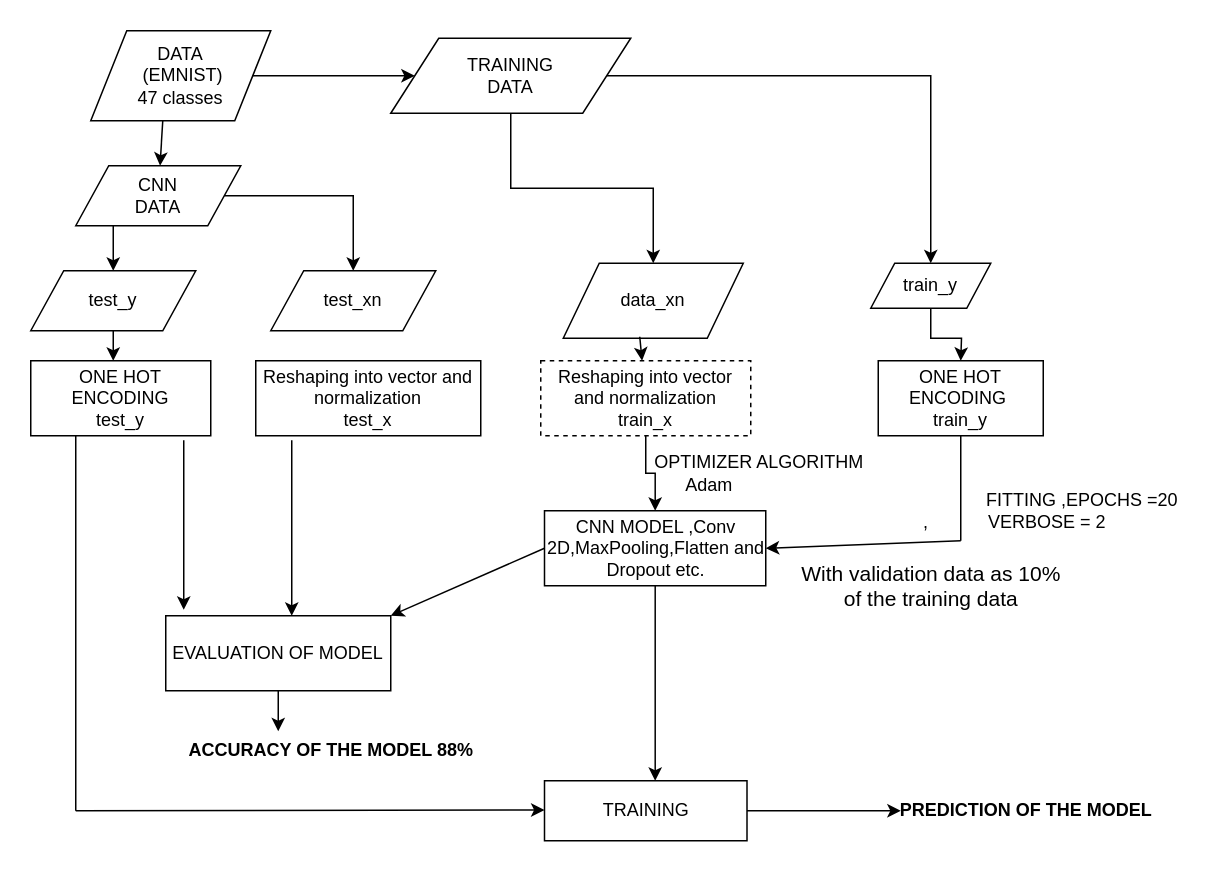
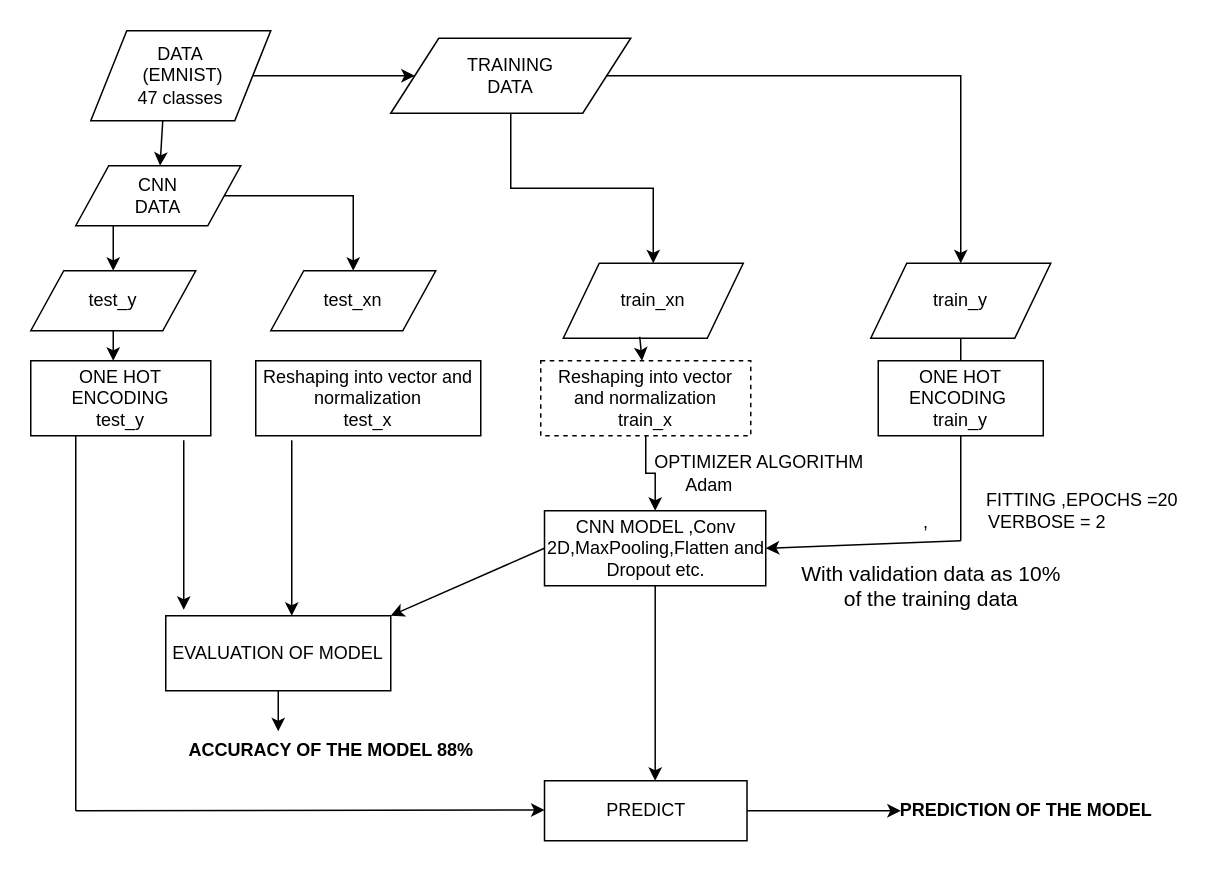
  <mxCell id="0" />
  <mxCell id="1" parent="0" />
  <mxCell id="2" value="" style="endArrow=classic;html=1;exitX=0.4;exitY=1;exitDx=0;exitDy=0;exitPerimeter=0;" parent="1" source="3" target="6" edge="1"><mxGeometry width="50" height="50" relative="1" as="geometry"><mxPoint x="410" y="280" as="sourcePoint" /><mxPoint x="110" y="110" as="targetPoint" /></mxGeometry></mxCell>
  <mxCell id="3" value="DATA&lt;br&gt;&amp;nbsp;(EMNIST)&lt;br&gt;47 classes" style="shape=parallelogram;perimeter=parallelogramPerimeter;whiteSpace=wrap;html=1;" parent="1" vertex="1"><mxGeometry x="60" y="20" width="120" height="60" as="geometry" /></mxCell>
  <mxCell id="4" value="" style="edgeStyle=orthogonalEdgeStyle;rounded=0;orthogonalLoop=1;jettySize=auto;html=1;" parent="1" source="6" target="9" edge="1"><mxGeometry relative="1" as="geometry"><Array as="points"><mxPoint x="75" y="160" /><mxPoint x="75" y="160" /></Array></mxGeometry></mxCell>
  <mxCell id="5" value="" style="edgeStyle=orthogonalEdgeStyle;rounded=0;orthogonalLoop=1;jettySize=auto;html=1;" parent="1" source="6" target="7" edge="1"><mxGeometry relative="1" as="geometry" /></mxCell>
  <mxCell id="6" value="CNN&lt;br&gt;DATA" style="shape=parallelogram;perimeter=parallelogramPerimeter;whiteSpace=wrap;html=1;" parent="1" vertex="1"><mxGeometry x="50" y="110" width="110" height="40" as="geometry" /></mxCell>
  <mxCell id="7" value="test_xn" style="shape=parallelogram;perimeter=parallelogramPerimeter;whiteSpace=wrap;html=1;" parent="1" vertex="1"><mxGeometry x="180" y="180" width="110" height="40" as="geometry" /></mxCell>
  <mxCell id="8" value="" style="edgeStyle=orthogonalEdgeStyle;rounded=0;orthogonalLoop=1;jettySize=auto;html=1;" parent="1" source="9" edge="1"><mxGeometry relative="1" as="geometry"><mxPoint x="75" y="240" as="targetPoint" /></mxGeometry></mxCell>
  <mxCell id="9" value="test_y" style="shape=parallelogram;perimeter=parallelogramPerimeter;whiteSpace=wrap;html=1;" parent="1" vertex="1"><mxGeometry x="20" y="180" width="110" height="40" as="geometry" /></mxCell>
  <mxCell id="10" value="" style="endArrow=classic;html=1;exitX=1;exitY=0.5;exitDx=0;exitDy=0;" parent="1" source="3" target="13" edge="1"><mxGeometry width="50" height="50" relative="1" as="geometry"><mxPoint x="410" y="280" as="sourcePoint" /><mxPoint x="460" y="230" as="targetPoint" /></mxGeometry></mxCell>
  <mxCell id="11" value="" style="edgeStyle=orthogonalEdgeStyle;rounded=0;orthogonalLoop=1;jettySize=auto;html=1;" parent="1" source="13" target="16" edge="1"><mxGeometry relative="1" as="geometry" /></mxCell>
  <mxCell id="12" value="" style="edgeStyle=orthogonalEdgeStyle;rounded=0;orthogonalLoop=1;jettySize=auto;html=1;" parent="1" source="13" target="14" edge="1"><mxGeometry relative="1" as="geometry" /></mxCell>
  <mxCell id="13" value="TRAINING &lt;br&gt;DATA" style="shape=parallelogram;perimeter=parallelogramPerimeter;whiteSpace=wrap;html=1;" parent="1" vertex="1"><mxGeometry x="260" y="25" width="160" height="50" as="geometry" /></mxCell>
- <mxCell id="14" value="data_xn" style="shape=parallelogram;perimeter=parallelogramPerimeter;whiteSpace=wrap;html=1;" parent="1" vertex="1"><mxGeometry x="375" y="175" width="120" height="50" as="geometry" /></mxCell>
+ <mxCell id="14" value="train_xn" style="shape=parallelogram;perimeter=parallelogramPerimeter;whiteSpace=wrap;html=1;" parent="1" vertex="1"><mxGeometry x="375" y="175" width="120" height="50" as="geometry" /></mxCell>
  <mxCell id="15" value="" style="edgeStyle=orthogonalEdgeStyle;rounded=0;orthogonalLoop=1;jettySize=auto;html=1;" parent="1" source="16" edge="1"><mxGeometry relative="1" as="geometry"><mxPoint x="640" y="240" as="targetPoint" /></mxGeometry></mxCell>
- <mxCell id="16" value="train_y" style="shape=parallelogram;perimeter=parallelogramPerimeter;whiteSpace=wrap;html=1;" parent="1" vertex="1"><mxGeometry x="580" y="175" width="80" height="30" as="geometry" /></mxCell>
+ <mxCell id="16" value="train_y" style="shape=parallelogram;perimeter=parallelogramPerimeter;whiteSpace=wrap;html=1;" parent="1" vertex="1"><mxGeometry x="580" y="175" width="120" height="50" as="geometry" /></mxCell>
  <mxCell id="17" style="edgeStyle=orthogonalEdgeStyle;rounded=0;orthogonalLoop=1;jettySize=auto;html=1;exitX=0.5;exitY=1;exitDx=0;exitDy=0;" parent="1" source="6" target="6" edge="1"><mxGeometry relative="1" as="geometry" /></mxCell>
  <mxCell id="18" value="ONE HOT ENCODING&lt;br&gt;test_y" style="rounded=0;whiteSpace=wrap;html=1;" parent="1" vertex="1"><mxGeometry x="20" y="240" width="120" height="50" as="geometry" /></mxCell>
  <mxCell id="19" value="ONE HOT ENCODING&amp;nbsp;&lt;br&gt;train_y" style="rounded=0;whiteSpace=wrap;html=1;" parent="1" vertex="1"><mxGeometry x="585" y="240" width="110" height="50" as="geometry" /></mxCell>
  <mxCell id="20" value="" style="edgeStyle=orthogonalEdgeStyle;rounded=0;orthogonalLoop=1;jettySize=auto;html=1;" parent="1" source="21" target="23" edge="1"><mxGeometry relative="1" as="geometry" /></mxCell>
  <mxCell id="21" value="Reshaping into vector and normalization&lt;br&gt;train_x" style="rounded=0;whiteSpace=wrap;html=1;dashed=1;" parent="1" vertex="1"><mxGeometry x="360" y="240" width="140" height="50" as="geometry" /></mxCell>
  <mxCell id="22" value="" style="edgeStyle=orthogonalEdgeStyle;rounded=0;orthogonalLoop=1;jettySize=auto;html=1;" parent="1" source="23" target="24" edge="1"><mxGeometry relative="1" as="geometry"><Array as="points"><mxPoint x="436" y="510" /><mxPoint x="436" y="510" /></Array></mxGeometry></mxCell>
  <mxCell id="23" value="CNN MODEL ,Conv 2D,MaxPooling,Flatten and Dropout etc." style="rounded=0;whiteSpace=wrap;html=1;" parent="1" vertex="1"><mxGeometry x="362.5" y="340" width="147.5" height="50" as="geometry" /></mxCell>
- <mxCell id="24" value="TRAINING" style="rounded=0;whiteSpace=wrap;html=1;" parent="1" vertex="1"><mxGeometry x="362.5" y="520" width="135" height="40" as="geometry" /></mxCell>
+ <mxCell id="24" value="PREDICT" style="rounded=0;whiteSpace=wrap;html=1;" parent="1" vertex="1"><mxGeometry x="362.5" y="520" width="135" height="40" as="geometry" /></mxCell>
  <mxCell id="25" value="" style="endArrow=classic;html=1;exitX=0.425;exitY=0.98;exitDx=0;exitDy=0;exitPerimeter=0;" parent="1" source="14" target="21" edge="1"><mxGeometry width="50" height="50" relative="1" as="geometry"><mxPoint x="426" y="224" as="sourcePoint" /><mxPoint x="426" y="339" as="targetPoint" /></mxGeometry></mxCell>
  <mxCell id="26" value="Reshaping into vector and normalization&lt;br&gt;test_x" style="rounded=0;whiteSpace=wrap;html=1;" parent="1" vertex="1"><mxGeometry x="170" y="240" width="150" height="50" as="geometry" /></mxCell>
  <mxCell id="27" value="&amp;nbsp; &amp;nbsp; &amp;nbsp; &amp;nbsp; &amp;nbsp; &amp;nbsp; &amp;nbsp; &amp;nbsp; &amp;nbsp; &amp;nbsp; OPTIMIZER ALGORITHM&lt;br&gt;Adam" style="text;html=1;align=center;verticalAlign=middle;resizable=0;points=[];autosize=1;" parent="1" vertex="1"><mxGeometry x="362" y="300" width="220" height="30" as="geometry" /></mxCell>
  <mxCell id="28" value="" style="endArrow=none;html=1;exitX=0.5;exitY=1;exitDx=0;exitDy=0;" parent="1" source="19" edge="1"><mxGeometry width="50" height="50" relative="1" as="geometry"><mxPoint x="410" y="280" as="sourcePoint" /><mxPoint x="640" y="360" as="targetPoint" /></mxGeometry></mxCell>
  <mxCell id="29" value="" style="endArrow=classic;html=1;entryX=1;entryY=0.5;entryDx=0;entryDy=0;" parent="1" target="23" edge="1"><mxGeometry width="50" height="50" relative="1" as="geometry"><mxPoint x="640" y="360" as="sourcePoint" /><mxPoint x="460" y="230" as="targetPoint" /></mxGeometry></mxCell>
  <mxCell id="30" value="&amp;nbsp; &amp;nbsp; &amp;nbsp; &amp;nbsp; &amp;nbsp; &amp;nbsp; &amp;nbsp; &amp;nbsp; &amp;nbsp; &amp;nbsp; &amp;nbsp; &amp;nbsp; &amp;nbsp; &amp;nbsp; FITTING ,EPOCHS =20&lt;br&gt;&amp;nbsp;,&amp;nbsp; &amp;nbsp; &amp;nbsp; &amp;nbsp; &amp;nbsp; &amp;nbsp; VERBOSE = 2" style="text;html=1;align=center;verticalAlign=middle;resizable=0;points=[];autosize=1;" parent="1" vertex="1"><mxGeometry x="554" y="325" width="240" height="30" as="geometry" /></mxCell>
  <mxCell id="31" value="EVALUATION OF MODEL" style="rounded=0;whiteSpace=wrap;html=1;" parent="1" vertex="1"><mxGeometry x="110" y="410" width="150" height="50" as="geometry" /></mxCell>
  <mxCell id="32" value="" style="endArrow=classic;html=1;exitX=0.85;exitY=1.06;exitDx=0;exitDy=0;exitPerimeter=0;" parent="1" source="18" edge="1"><mxGeometry width="50" height="50" relative="1" as="geometry"><mxPoint x="410" y="280" as="sourcePoint" /><mxPoint x="122" y="406" as="targetPoint" /></mxGeometry></mxCell>
  <mxCell id="33" value="" style="endArrow=classic;html=1;" parent="1" edge="1"><mxGeometry width="50" height="50" relative="1" as="geometry"><mxPoint x="194" y="293" as="sourcePoint" /><mxPoint x="194" y="410" as="targetPoint" /></mxGeometry></mxCell>
  <mxCell id="34" value="" style="endArrow=classic;html=1;exitX=0;exitY=0.5;exitDx=0;exitDy=0;entryX=1;entryY=0;entryDx=0;entryDy=0;" parent="1" source="23" target="31" edge="1"><mxGeometry width="50" height="50" relative="1" as="geometry"><mxPoint x="410" y="360" as="sourcePoint" /><mxPoint x="428" y="400" as="targetPoint" /></mxGeometry></mxCell>
  <mxCell id="35" value="" style="endArrow=classic;html=1;exitX=0.5;exitY=1;exitDx=0;exitDy=0;" parent="1" source="31" edge="1"><mxGeometry width="50" height="50" relative="1" as="geometry"><mxPoint x="410" y="370" as="sourcePoint" /><mxPoint x="185" y="487" as="targetPoint" /></mxGeometry></mxCell>
  <mxCell id="36" value="&lt;b&gt;ACCURACY OF THE MODEL 88%&lt;/b&gt;" style="text;html=1;align=center;verticalAlign=middle;resizable=0;points=[];autosize=1;" parent="1" vertex="1"><mxGeometry x="115" y="490" width="210" height="20" as="geometry" /></mxCell>
  <mxCell id="37" value="" style="endArrow=none;html=1;exitX=0.25;exitY=1;exitDx=0;exitDy=0;" parent="1" source="18" edge="1"><mxGeometry width="50" height="50" relative="1" as="geometry"><mxPoint x="410" y="370" as="sourcePoint" /><mxPoint x="50" y="540" as="targetPoint" /></mxGeometry></mxCell>
  <mxCell id="38" value="" style="endArrow=classic;html=1;" parent="1" edge="1"><mxGeometry width="50" height="50" relative="1" as="geometry"><mxPoint x="50" y="540" as="sourcePoint" /><mxPoint x="362.5" y="539.5" as="targetPoint" /></mxGeometry></mxCell>
  <mxCell id="39" value="" style="endArrow=classic;html=1;exitX=1;exitY=0.5;exitDx=0;exitDy=0;" parent="1" source="24" edge="1"><mxGeometry width="50" height="50" relative="1" as="geometry"><mxPoint x="410" y="370" as="sourcePoint" /><mxPoint x="600" y="540" as="targetPoint" /></mxGeometry></mxCell>
  <mxCell id="40" value="&lt;b&gt;&amp;nbsp; &amp;nbsp; &amp;nbsp; &amp;nbsp; &amp;nbsp; &amp;nbsp; &amp;nbsp; &amp;nbsp; &amp;nbsp; &amp;nbsp; &amp;nbsp; &amp;nbsp; &amp;nbsp; &amp;nbsp; &amp;nbsp; &amp;nbsp; PREDICTION OF THE MODEL&lt;/b&gt;" style="text;html=1;align=center;verticalAlign=middle;resizable=0;points=[];autosize=1;" parent="1" vertex="1"><mxGeometry x="485" y="530" width="290" height="20" as="geometry" /></mxCell>
  <mxCell id="41" value="&lt;font style=&quot;font-size: 14px&quot;&gt;With validation data as 10% &lt;br&gt;of the training data&lt;/font&gt;" style="text;html=1;align=center;verticalAlign=middle;resizable=0;points=[];autosize=1;" parent="1" vertex="1"><mxGeometry x="525" y="370" width="190" height="40" as="geometry" /></mxCell>
